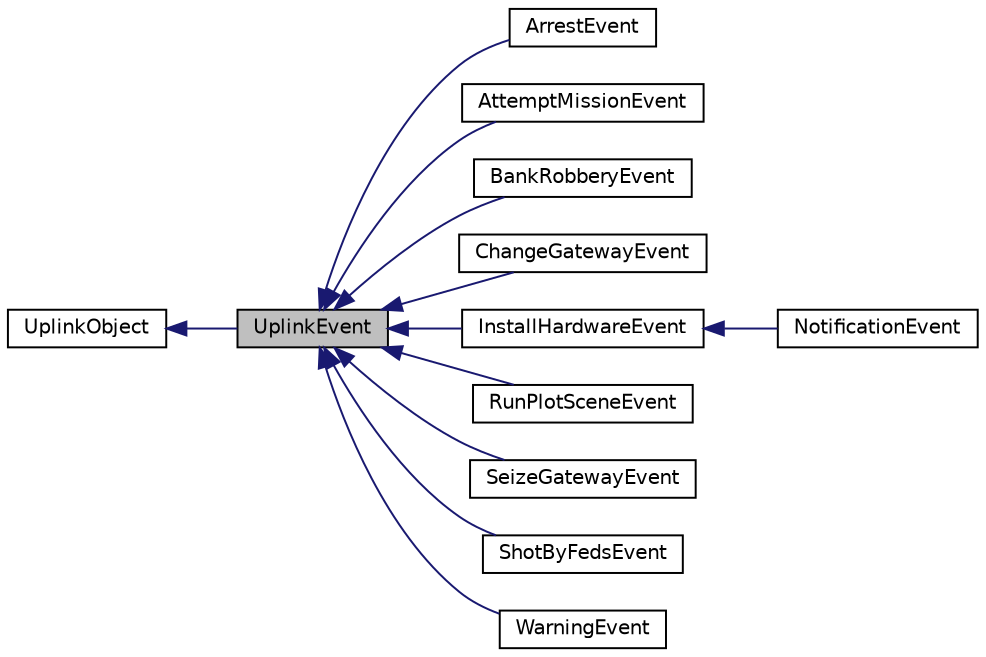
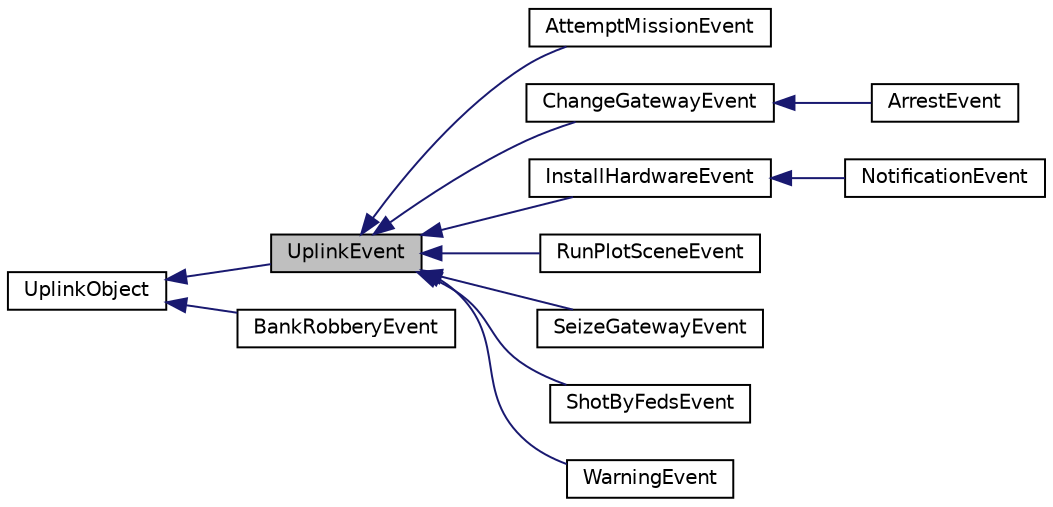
  digraph {
    rankdir=LR
    node [color=black fillcolor=white fontname=Helvetica fontsize=10 shape=record style=filled]
    edge [color=midnightblue dir=back fontname=Helvetica fontsize=10 labelfontname=Helvetica labelfontsize=10 style=solid]
    n1 [fillcolor=grey75 fontcolor=black height=0.2 label=UplinkEvent width=0.4]
    n2 [height=0.2 label=ArrestEvent width=0.4]
    n3 [height=0.2 label=AttemptMissionEvent width=0.4]
    n4 [height=0.2 label=BankRobberyEvent width=0.4]
    n5 [height=0.2 label=ChangeGatewayEvent width=0.4]
    n6 [height=0.2 label=InstallHardwareEvent width=0.4]
    n7 [height=0.2 label=RunPlotSceneEvent width=0.4]
    n8 [height=0.2 label=SeizeGatewayEvent width=0.4]
    n9 [height=0.2 label=ShotByFedsEvent width=0.4]
    n10 [height=0.2 label=WarningEvent width=0.4]
    n11 [height=0.2 label=NotificationEvent width=0.4]
    n12 [height=0.2 label=UplinkObject width=0.4]
-   n1 -> n2
+   n5 -> n2
    n1 -> n3
-   n1 -> n4
+   n12 -> n4
    n1 -> n5
    n1 -> n6
    n1 -> n7
    n1 -> n8
    n1 -> n9
    n1 -> n10
    n6 -> n11
    n12 -> n1
  }
